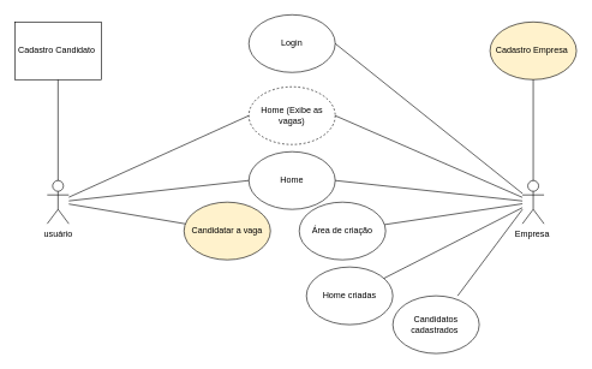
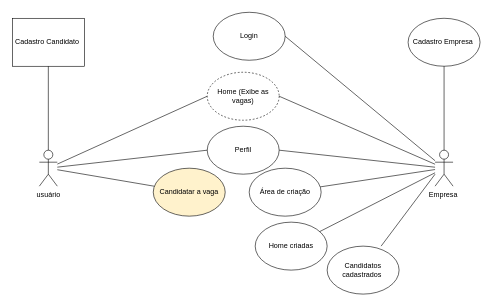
  <mxCell id="0" />
  <mxCell id="1" parent="0" />
  <mxCell id="2" value="&lt;font style=&quot;vertical-align: inherit;&quot;&gt;&lt;font style=&quot;vertical-align: inherit;&quot;&gt;usuário&lt;/font&gt;&lt;/font&gt;" style="shape=umlActor;verticalLabelPosition=bottom;verticalAlign=top;html=1;outlineConnect=0;" vertex="1" parent="1"><mxGeometry x="65" y="250" width="30" height="60" as="geometry" /></mxCell>
  <mxCell id="3" value="Empresa&amp;nbsp;" style="shape=umlActor;verticalLabelPosition=bottom;verticalAlign=top;html=1;outlineConnect=0;" vertex="1" parent="1"><mxGeometry x="725" y="250" width="30" height="60" as="geometry" /></mxCell>
- <mxCell id="4" value="Login" style="ellipse;whiteSpace=wrap;html=1;" vertex="1" parent="1"><mxGeometry x="345" width="120" height="80" as="geometry" y="20" /></mxCell>
+ <mxCell id="4" value="Login" style="ellipse;whiteSpace=wrap;html=1;" vertex="1" parent="1"><mxGeometry x="355" y="20" width="120" height="80" as="geometry" /></mxCell>
  <mxCell id="5" value="Cadastro Candidato&amp;nbsp;" style="whiteSpace=wrap;html=1;rounded=0;" vertex="1" parent="1"><mxGeometry x="20" y="30" width="120" height="80" as="geometry" /></mxCell>
- <mxCell id="6" value="Cadastro Empresa&amp;nbsp;" style="ellipse;whiteSpace=wrap;html=1;fillColor=#fff2cc;" vertex="1" parent="1"><mxGeometry x="680" y="30" width="120" height="80" as="geometry" /></mxCell>
+ <mxCell id="6" value="Cadastro Empresa&amp;nbsp;" style="ellipse;whiteSpace=wrap;html=1;" vertex="1" parent="1"><mxGeometry x="680" y="30" width="120" height="80" as="geometry" /></mxCell>
  <mxCell id="7" value="" style="endArrow=none;html=1;rounded=0;entryX=0.5;entryY=1;entryDx=0;entryDy=0;" edge="1" parent="1" source="2" target="5"><mxGeometry width="50" height="50" relative="1" as="geometry"><mxPoint x="115" y="150" as="sourcePoint" /><mxPoint x="205" y="130" as="targetPoint" /></mxGeometry></mxCell>
  <mxCell id="8" value="" style="endArrow=none;html=1;rounded=0;entryX=0.5;entryY=1;entryDx=0;entryDy=0;" edge="1" parent="1" source="3" target="6"><mxGeometry width="50" height="50" relative="1" as="geometry"><mxPoint x="735" y="240" as="sourcePoint" /><mxPoint x="585" y="120" as="targetPoint" /></mxGeometry></mxCell>
  <mxCell id="9" value="Home (Exibe as vagas)" style="ellipse;whiteSpace=wrap;html=1;dashed=1;" vertex="1" parent="1"><mxGeometry x="345" y="120" width="120" height="80" as="geometry" /></mxCell>
  <mxCell id="10" value="Área de criação" style="ellipse;whiteSpace=wrap;html=1;" vertex="1" parent="1"><mxGeometry x="415" y="280" width="120" height="80" as="geometry" /></mxCell>
  <mxCell id="11" value="" style="endArrow=none;html=1;rounded=0;entryX=1;entryY=0.5;entryDx=0;entryDy=0;" edge="1" parent="1" source="3" target="4"><mxGeometry width="50" height="50" relative="1" as="geometry"><mxPoint x="685" y="275" as="sourcePoint" /><mxPoint x="465" y="50" as="targetPoint" /></mxGeometry></mxCell>
  <mxCell id="12" value="" style="endArrow=none;html=1;rounded=0;" edge="1" parent="1" source="3" target="10"><mxGeometry width="50" height="50" relative="1" as="geometry"><mxPoint x="695" y="285" as="sourcePoint" /><mxPoint x="464" y="202" as="targetPoint" /></mxGeometry></mxCell>
  <mxCell id="13" value="Candidatar a vaga" style="ellipse;whiteSpace=wrap;html=1;fillColor=#fff2cc;" vertex="1" parent="1"><mxGeometry x="255" y="280" width="120" height="80" as="geometry" /></mxCell>
  <mxCell id="14" value="" style="endArrow=none;html=1;rounded=0;" edge="1" parent="1" source="2" target="13"><mxGeometry width="50" height="50" relative="1" as="geometry"><mxPoint x="105" y="285" as="sourcePoint" /><mxPoint x="342" y="209" as="targetPoint" /></mxGeometry></mxCell>
  <mxCell id="15" value="Home criadas" style="ellipse;whiteSpace=wrap;html=1;" vertex="1" parent="1"><mxGeometry x="425" y="370" width="120" height="80" as="geometry" /></mxCell>
  <mxCell id="16" value="" style="endArrow=none;html=1;rounded=0;" edge="1" parent="1" source="3" target="15"><mxGeometry width="50" height="50" relative="1" as="geometry"><mxPoint x="685" y="290" as="sourcePoint" /><mxPoint x="554" y="410" as="targetPoint" /></mxGeometry></mxCell>
  <mxCell id="17" value="Candidatos cadastrados&amp;nbsp;" style="ellipse;whiteSpace=wrap;html=1;" vertex="1" parent="1"><mxGeometry x="545" y="410" width="120" height="80" as="geometry" /></mxCell>
  <mxCell id="18" value="" style="endArrow=none;html=1;rounded=0;entryX=0.75;entryY=0;entryDx=0;entryDy=0;entryPerimeter=0;" edge="1" parent="1" target="17"><mxGeometry width="50" height="50" relative="1" as="geometry"><mxPoint x="725" y="290" as="sourcePoint" /><mxPoint x="622" y="480" as="targetPoint" /></mxGeometry></mxCell>
  <mxCell id="19" value="" style="endArrow=none;html=1;rounded=0;entryX=1;entryY=0.5;entryDx=0;entryDy=0;" edge="1" parent="1" source="3" target="9"><mxGeometry width="50" height="50" relative="1" as="geometry"><mxPoint x="735" y="283" as="sourcePoint" /><mxPoint x="460" y="156" as="targetPoint" /></mxGeometry></mxCell>
  <mxCell id="20" value="" style="endArrow=none;html=1;rounded=0;entryX=0;entryY=0.5;entryDx=0;entryDy=0;entryPerimeter=0;" edge="1" parent="1" source="2" target="9"><mxGeometry width="50" height="50" relative="1" as="geometry"><mxPoint x="105" y="281" as="sourcePoint" /><mxPoint x="332" y="149" as="targetPoint" /></mxGeometry></mxCell>
- <mxCell id="21" value="Home" style="ellipse;whiteSpace=wrap;html=1;" vertex="1" parent="1"><mxGeometry x="345" y="210" width="120" height="80" as="geometry" /></mxCell>
+ <mxCell id="21" value="Perfil" style="ellipse;whiteSpace=wrap;html=1;" vertex="1" parent="1"><mxGeometry x="345" y="210" width="120" height="80" as="geometry" /></mxCell>
  <mxCell id="22" value="" style="endArrow=none;html=1;rounded=0;entryX=1;entryY=0.5;entryDx=0;entryDy=0;" edge="1" parent="1" source="3" target="21"><mxGeometry width="50" height="50" relative="1" as="geometry"><mxPoint x="735" y="283" as="sourcePoint" /><mxPoint x="475" y="170" as="targetPoint" /></mxGeometry></mxCell>
  <mxCell id="23" value="" style="endArrow=none;html=1;rounded=0;entryX=0;entryY=0.5;entryDx=0;entryDy=0;" edge="1" parent="1" source="2" target="21"><mxGeometry width="50" height="50" relative="1" as="geometry"><mxPoint x="105" y="294" as="sourcePoint" /><mxPoint x="254" y="335" as="targetPoint" /></mxGeometry></mxCell>
